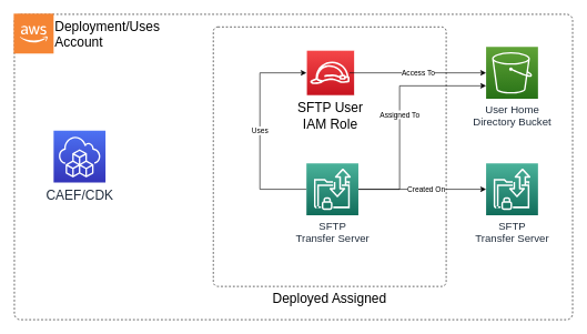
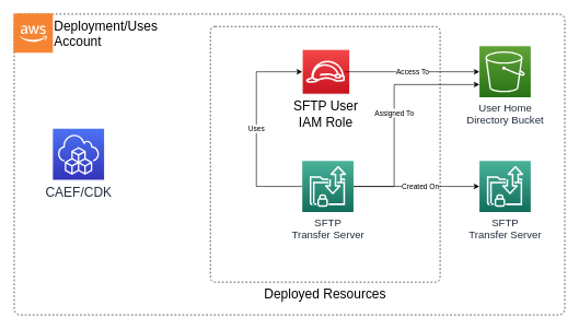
  <mxCell id="0" />
  <mxCell id="1" parent="0" />
  <mxCell id="2" value="" style="rounded=1;whiteSpace=wrap;html=1;fontSize=20;fillColor=none;arcSize=2;dashed=1;" parent="1" vertex="1"><mxGeometry x="21" y="21" width="839" height="459" as="geometry" /></mxCell>
- <mxCell id="3" value="Deployed Assigned" style="rounded=1;whiteSpace=wrap;html=1;fontSize=20;fillColor=none;arcSize=2;dashed=1;labelPosition=center;verticalLabelPosition=bottom;align=center;verticalAlign=top;" parent="1" vertex="1"><mxGeometry x="320" y="40" width="350" height="390" as="geometry" /></mxCell>
+ <mxCell id="3" value="Deployed Resources" style="rounded=1;whiteSpace=wrap;html=1;fontSize=20;fillColor=none;arcSize=2;dashed=1;labelPosition=center;verticalLabelPosition=bottom;align=center;verticalAlign=top;" parent="1" vertex="1"><mxGeometry x="320" y="40" width="350" height="390" as="geometry" /></mxCell>
  <mxCell id="4" value="Deployment/Uses&lt;br style=&quot;font-size: 20px;&quot;&gt;Account" style="outlineConnect=0;dashed=0;verticalLabelPosition=middle;verticalAlign=middle;align=left;html=1;shape=mxgraph.aws3.cloud_2;fillColor=#F58534;gradientColor=none;labelPosition=right;fontSize=20;" parent="1" vertex="1"><mxGeometry x="20" y="20" width="60" height="60" as="geometry" /></mxCell>
  <mxCell id="5" value="CAEF/CDK" style="sketch=0;points=[[0,0,0],[0.25,0,0],[0.5,0,0],[0.75,0,0],[1,0,0],[0,1,0],[0.25,1,0],[0.5,1,0],[0.75,1,0],[1,1,0],[0,0.25,0],[0,0.5,0],[0,0.75,0],[1,0.25,0],[1,0.5,0],[1,0.75,0]];outlineConnect=0;fontColor=#232F3E;gradientColor=#4D72F3;gradientDirection=north;fillColor=#3334B9;strokeColor=#ffffff;dashed=0;verticalLabelPosition=bottom;verticalAlign=top;align=center;html=1;fontSize=20;fontStyle=0;aspect=fixed;shape=mxgraph.aws4.resourceIcon;resIcon=mxgraph.aws4.cloud_development_kit;" parent="1" vertex="1"><mxGeometry x="80" y="196" width="78" height="78" as="geometry" /></mxCell>
  <mxCell id="6" value="SFTP &lt;br&gt;Transfer Server" style="sketch=0;points=[[0,0,0],[0.25,0,0],[0.5,0,0],[0.75,0,0],[1,0,0],[0,1,0],[0.25,1,0],[0.5,1,0],[0.75,1,0],[1,1,0],[0,0.25,0],[0,0.5,0],[0,0.75,0],[1,0.25,0],[1,0.5,0],[1,0.75,0]];outlineConnect=0;fontColor=#232F3E;gradientColor=#4AB29A;gradientDirection=north;fillColor=#116D5B;strokeColor=#ffffff;dashed=0;verticalLabelPosition=bottom;verticalAlign=top;align=center;html=1;fontSize=16;fontStyle=0;aspect=fixed;shape=mxgraph.aws4.resourceIcon;resIcon=mxgraph.aws4.transfer_for_sftp;" parent="1" vertex="1"><mxGeometry x="730" y="245" width="78" height="78" as="geometry" /></mxCell>
  <mxCell id="7" value="SFTP User&#10;IAM Role" style="group;labelPosition=center;verticalLabelPosition=bottom;align=center;verticalAlign=top;fontSize=20;" parent="1" vertex="1" connectable="0"><mxGeometry x="460" y="75" width="72" height="68" as="geometry" /></mxCell>
  <mxCell id="8" value="" style="rounded=0;whiteSpace=wrap;html=1;verticalAlign=top;fillColor=#C7131F;strokeColor=#ffffff;fontColor=#232F3E;sketch=0;gradientColor=#F54749;gradientDirection=north;dashed=0;fontStyle=0;" parent="7" vertex="1"><mxGeometry width="72" height="68" as="geometry" /></mxCell>
  <mxCell id="9" value="" style="sketch=0;outlineConnect=0;dashed=0;verticalLabelPosition=bottom;verticalAlign=top;align=center;html=1;fontSize=12;fontStyle=0;aspect=fixed;pointerEvents=1;shape=mxgraph.aws4.role;" parent="7" vertex="1"><mxGeometry x="5" y="17" width="60.27" height="34" as="geometry" /></mxCell>
  <mxCell id="10" value="Created On" style="edgeStyle=orthogonalEdgeStyle;rounded=0;orthogonalLoop=1;jettySize=auto;html=1;" parent="1" source="13" target="6" edge="1"><mxGeometry x="0.062" relative="1" as="geometry"><mxPoint as="offset" /></mxGeometry></mxCell>
  <mxCell id="11" value="Uses" style="edgeStyle=orthogonalEdgeStyle;rounded=0;orthogonalLoop=1;jettySize=auto;html=1;entryX=0;entryY=0.5;entryDx=0;entryDy=0;" parent="1" source="13" target="8" edge="1"><mxGeometry relative="1" as="geometry"><Array as="points"><mxPoint x="390" y="284" /><mxPoint x="390" y="109" /></Array></mxGeometry></mxCell>
  <mxCell id="12" value="Assigned To" style="edgeStyle=orthogonalEdgeStyle;rounded=0;orthogonalLoop=1;jettySize=auto;html=1;entryX=0;entryY=0.75;entryDx=0;entryDy=0;entryPerimeter=0;" parent="1" source="13" target="14" edge="1"><mxGeometry relative="1" as="geometry"><Array as="points"><mxPoint x="600" y="284" /><mxPoint x="600" y="129" /></Array></mxGeometry></mxCell>
  <mxCell id="13" value="SFTP &lt;br&gt;Transfer Server" style="sketch=0;points=[[0,0,0],[0.25,0,0],[0.5,0,0],[0.75,0,0],[1,0,0],[0,1,0],[0.25,1,0],[0.5,1,0],[0.75,1,0],[1,1,0],[0,0.25,0],[0,0.5,0],[0,0.75,0],[1,0.25,0],[1,0.5,0],[1,0.75,0]];outlineConnect=0;fontColor=#232F3E;gradientColor=#4AB29A;gradientDirection=north;fillColor=#116D5B;strokeColor=#ffffff;dashed=0;verticalLabelPosition=bottom;verticalAlign=top;align=center;html=1;fontSize=16;fontStyle=0;aspect=fixed;shape=mxgraph.aws4.resourceIcon;resIcon=mxgraph.aws4.transfer_for_sftp;" parent="1" vertex="1"><mxGeometry x="460" y="245" width="78" height="78" as="geometry" /></mxCell>
  <mxCell id="14" value="User Home&lt;br style=&quot;font-size: 16px;&quot;&gt;Directory Bucket" style="sketch=0;points=[[0,0,0],[0.25,0,0],[0.5,0,0],[0.75,0,0],[1,0,0],[0,1,0],[0.25,1,0],[0.5,1,0],[0.75,1,0],[1,1,0],[0,0.25,0],[0,0.5,0],[0,0.75,0],[1,0.25,0],[1,0.5,0],[1,0.75,0]];outlineConnect=0;fontColor=#232F3E;gradientColor=#60A337;gradientDirection=north;fillColor=#277116;strokeColor=#ffffff;dashed=0;verticalLabelPosition=bottom;verticalAlign=top;align=center;html=1;fontSize=16;fontStyle=0;aspect=fixed;shape=mxgraph.aws4.resourceIcon;resIcon=mxgraph.aws4.s3;" parent="1" vertex="1"><mxGeometry x="730" y="70" width="78" height="78" as="geometry" /></mxCell>
  <mxCell id="15" value="Access To" style="edgeStyle=orthogonalEdgeStyle;rounded=0;orthogonalLoop=1;jettySize=auto;html=1;" parent="1" source="9" target="14" edge="1"><mxGeometry relative="1" as="geometry" /></mxCell>
